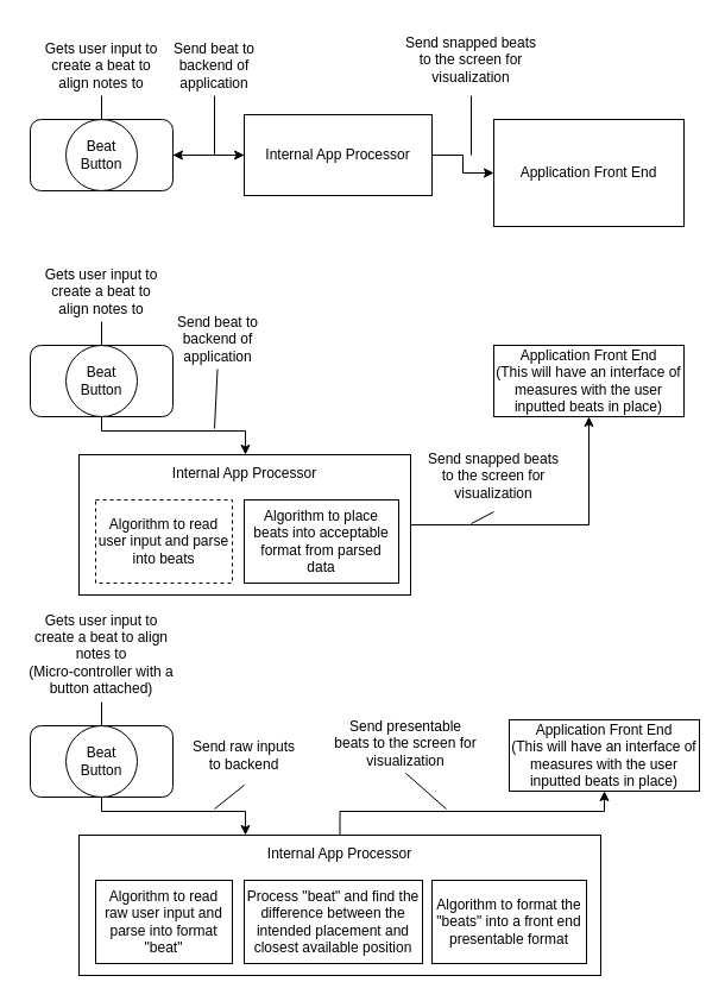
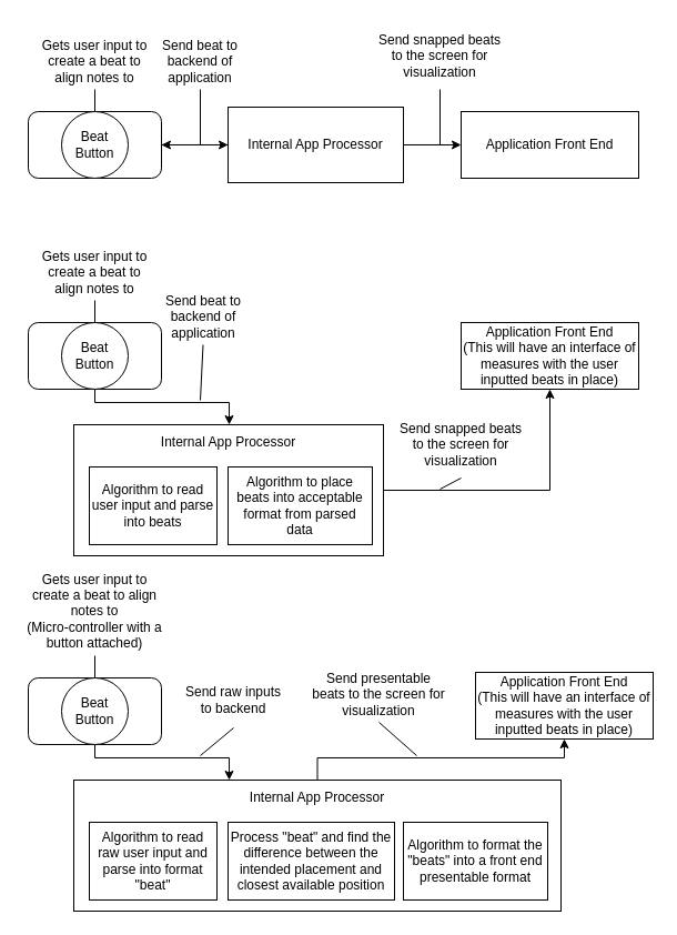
  <mxCell id="0" />
  <mxCell id="1" parent="0" />
  <mxCell id="2" style="edgeStyle=orthogonalEdgeStyle;rounded=0;orthogonalLoop=1;jettySize=auto;html=1;" edge="1" parent="1" source="3" target="7"><mxGeometry relative="1" as="geometry"><mxPoint x="325" y="130" as="targetPoint" /></mxGeometry></mxCell>
  <mxCell id="3" value="" style="rounded=1;whiteSpace=wrap;html=1;" vertex="1" parent="1"><mxGeometry x="25" y="100" width="120" height="60" as="geometry" /></mxCell>
  <mxCell id="4" value="Beat Button" style="ellipse;whiteSpace=wrap;html=1;aspect=fixed;" vertex="1" parent="1"><mxGeometry x="55" y="100" width="60" height="60" as="geometry" /></mxCell>
  <mxCell id="5" style="edgeStyle=orthogonalEdgeStyle;rounded=0;orthogonalLoop=1;jettySize=auto;html=1;" edge="1" parent="1" source="7" target="8"><mxGeometry relative="1" as="geometry"><mxPoint x="465" y="130" as="targetPoint" /></mxGeometry></mxCell>
  <mxCell id="6" value="" style="edgeStyle=orthogonalEdgeStyle;rounded=0;orthogonalLoop=1;jettySize=auto;html=1;" edge="1" parent="1" source="7" target="3"><mxGeometry relative="1" as="geometry" /></mxCell>
  <mxCell id="7" value="Internal App Processor" style="rounded=0;whiteSpace=wrap;html=1;" vertex="1" parent="1"><mxGeometry x="205" y="96" width="158" height="68" as="geometry" /></mxCell>
- <mxCell id="8" value="Application Front End" style="rounded=0;whiteSpace=wrap;html=1;" vertex="1" parent="1"><mxGeometry x="415" y="100" width="160" height="90" as="geometry" /></mxCell>
+ <mxCell id="8" value="Application Front End" style="rounded=0;whiteSpace=wrap;html=1;" vertex="1" parent="1"><mxGeometry x="415" y="100" width="160" height="60" as="geometry" /></mxCell>
  <mxCell id="9" value="Send beat to backend of application" style="text;html=1;strokeColor=none;fillColor=none;align=center;verticalAlign=middle;whiteSpace=wrap;rounded=0;" vertex="1" parent="1"><mxGeometry x="135" y="30" width="90" height="50" as="geometry" /></mxCell>
  <mxCell id="10" value="Send snapped beats to the screen for visualization" style="text;html=1;strokeColor=none;fillColor=none;align=center;verticalAlign=middle;whiteSpace=wrap;rounded=0;" vertex="1" parent="1"><mxGeometry x="335" y="20" width="122" height="60" as="geometry" /></mxCell>
  <mxCell id="11" value="" style="endArrow=none;html=1;entryX=0.5;entryY=1;entryDx=0;entryDy=0;" edge="1" parent="1" target="9"><mxGeometry width="50" height="50" relative="1" as="geometry"><mxPoint x="180" y="130" as="sourcePoint" /><mxPoint x="185" y="200" as="targetPoint" /></mxGeometry></mxCell>
  <mxCell id="12" value="" style="endArrow=none;html=1;entryX=0.5;entryY=1;entryDx=0;entryDy=0;" edge="1" parent="1" target="10"><mxGeometry width="50" height="50" relative="1" as="geometry"><mxPoint x="396" y="130" as="sourcePoint" /><mxPoint x="75" y="190" as="targetPoint" /></mxGeometry></mxCell>
  <mxCell id="13" value="" style="endArrow=none;html=1;exitX=0.5;exitY=0;exitDx=0;exitDy=0;" edge="1" parent="1" source="4" target="14"><mxGeometry width="50" height="50" relative="1" as="geometry"><mxPoint x="25" y="240" as="sourcePoint" /><mxPoint x="75" y="190" as="targetPoint" /></mxGeometry></mxCell>
  <mxCell id="14" value="Gets user input to create a beat to align notes to" style="text;html=1;strokeColor=none;fillColor=none;align=center;verticalAlign=middle;whiteSpace=wrap;rounded=0;" vertex="1" parent="1"><mxGeometry x="35" y="30" width="100" height="50" as="geometry" /></mxCell>
  <mxCell id="15" style="edgeStyle=orthogonalEdgeStyle;rounded=0;orthogonalLoop=1;jettySize=auto;html=1;" edge="1" parent="1" source="16" target="19"><mxGeometry relative="1" as="geometry"><mxPoint x="325" y="320" as="targetPoint" /><Array as="points"><mxPoint x="85" y="362" /><mxPoint x="206" y="362" /></Array></mxGeometry></mxCell>
  <mxCell id="16" value="" style="rounded=1;whiteSpace=wrap;html=1;" vertex="1" parent="1"><mxGeometry x="25" y="290" width="120" height="60" as="geometry" /></mxCell>
  <mxCell id="17" value="Beat Button" style="ellipse;whiteSpace=wrap;html=1;aspect=fixed;" vertex="1" parent="1"><mxGeometry x="55" y="290" width="60" height="60" as="geometry" /></mxCell>
  <mxCell id="18" style="edgeStyle=orthogonalEdgeStyle;rounded=0;orthogonalLoop=1;jettySize=auto;html=1;" edge="1" parent="1" source="19" target="20"><mxGeometry relative="1" as="geometry"><mxPoint x="465" y="320" as="targetPoint" /></mxGeometry></mxCell>
  <mxCell id="19" value="Internal App Processor&lt;br&gt;&lt;br&gt;&lt;br&gt;&lt;br&gt;&lt;br&gt;&lt;br&gt;&lt;br&gt;" style="rounded=0;whiteSpace=wrap;html=1;" vertex="1" parent="1"><mxGeometry x="66" y="382" width="279" height="118" as="geometry" /></mxCell>
  <mxCell id="20" value="Application Front End&lt;br&gt;(This will have an interface of measures with the user inputted beats in place)" style="rounded=0;whiteSpace=wrap;html=1;" vertex="1" parent="1"><mxGeometry x="415" y="290" width="160" height="60" as="geometry" /></mxCell>
  <mxCell id="21" value="Send beat to backend of application" style="text;html=1;strokeColor=none;fillColor=none;align=center;verticalAlign=middle;whiteSpace=wrap;rounded=0;" vertex="1" parent="1"><mxGeometry x="137.5" y="260" width="90" height="50" as="geometry" /></mxCell>
  <mxCell id="22" value="Send snapped beats to the screen for visualization" style="text;html=1;strokeColor=none;fillColor=none;align=center;verticalAlign=middle;whiteSpace=wrap;rounded=0;" vertex="1" parent="1"><mxGeometry x="354" y="370" width="122" height="60" as="geometry" /></mxCell>
  <mxCell id="23" value="" style="endArrow=none;html=1;entryX=0.5;entryY=1;entryDx=0;entryDy=0;" edge="1" parent="1" target="21"><mxGeometry width="50" height="50" relative="1" as="geometry"><mxPoint x="180" y="360" as="sourcePoint" /><mxPoint x="185" y="390" as="targetPoint" /></mxGeometry></mxCell>
  <mxCell id="24" value="" style="endArrow=none;html=1;entryX=0.5;entryY=1;entryDx=0;entryDy=0;" edge="1" parent="1" target="22"><mxGeometry width="50" height="50" relative="1" as="geometry"><mxPoint x="396" y="440" as="sourcePoint" /><mxPoint x="75" y="380" as="targetPoint" /></mxGeometry></mxCell>
  <mxCell id="25" value="" style="endArrow=none;html=1;exitX=0.5;exitY=0;exitDx=0;exitDy=0;" edge="1" parent="1" source="17" target="26"><mxGeometry width="50" height="50" relative="1" as="geometry"><mxPoint x="25" y="430" as="sourcePoint" /><mxPoint x="75" y="380" as="targetPoint" /></mxGeometry></mxCell>
  <mxCell id="26" value="Gets user input to create a beat to align notes to" style="text;html=1;strokeColor=none;fillColor=none;align=center;verticalAlign=middle;whiteSpace=wrap;rounded=0;" vertex="1" parent="1"><mxGeometry x="35" y="220" width="100" height="50" as="geometry" /></mxCell>
- <mxCell id="27" value="Algorithm to read user input and parse into beats" style="rounded=0;whiteSpace=wrap;html=1;dashed=1;" vertex="1" parent="1"><mxGeometry x="80" y="420" width="115" height="70" as="geometry" /></mxCell>
+ <mxCell id="27" value="Algorithm to read user input and parse into beats" style="rounded=0;whiteSpace=wrap;html=1;" vertex="1" parent="1"><mxGeometry x="80" y="420" width="115" height="70" as="geometry" /></mxCell>
  <mxCell id="28" value="Algorithm to place beats into acceptable format from parsed data" style="rounded=0;whiteSpace=wrap;html=1;" vertex="1" parent="1"><mxGeometry x="205" y="420" width="130" height="70" as="geometry" /></mxCell>
  <mxCell id="29" style="edgeStyle=orthogonalEdgeStyle;rounded=0;orthogonalLoop=1;jettySize=auto;html=1;" edge="1" parent="1" source="30" target="33"><mxGeometry relative="1" as="geometry"><mxPoint x="325" y="640" as="targetPoint" /><Array as="points"><mxPoint x="85" y="682" /><mxPoint x="206" y="682" /></Array></mxGeometry></mxCell>
  <mxCell id="30" value="" style="rounded=1;whiteSpace=wrap;html=1;" vertex="1" parent="1"><mxGeometry x="25" y="610" width="120" height="60" as="geometry" /></mxCell>
  <mxCell id="31" value="Beat Button" style="ellipse;whiteSpace=wrap;html=1;aspect=fixed;" vertex="1" parent="1"><mxGeometry x="55" y="610" width="60" height="60" as="geometry" /></mxCell>
  <mxCell id="32" style="edgeStyle=orthogonalEdgeStyle;rounded=0;orthogonalLoop=1;jettySize=auto;html=1;" edge="1" parent="1" source="33" target="34"><mxGeometry relative="1" as="geometry"><mxPoint x="465" y="640" as="targetPoint" /></mxGeometry></mxCell>
  <mxCell id="33" value="Internal App Processor&lt;br&gt;&lt;br&gt;&lt;br&gt;&lt;br&gt;&lt;br&gt;&lt;br&gt;&lt;br&gt;" style="rounded=0;whiteSpace=wrap;html=1;" vertex="1" parent="1"><mxGeometry x="66" y="702" width="439" height="118" as="geometry" /></mxCell>
  <mxCell id="34" value="Application Front End&lt;br&gt;(This will have an interface of measures with the user inputted beats in place)" style="rounded=0;whiteSpace=wrap;html=1;" vertex="1" parent="1"><mxGeometry x="428" y="605" width="160" height="60" as="geometry" /></mxCell>
- <mxCell id="35" value="Send raw inputs to backend" style="text;html=1;strokeColor=none;fillColor=none;align=center;verticalAlign=middle;whiteSpace=wrap;rounded=0;" vertex="1" parent="1"><mxGeometry x="160" y="610" width="90" height="50" as="geometry" /></mxCell>
+ <mxCell id="35" value="Send raw inputs to backend" style="text;html=1;strokeColor=none;fillColor=none;align=center;verticalAlign=middle;whiteSpace=wrap;rounded=0;" vertex="1" parent="1"><mxGeometry x="165" y="605" width="90" height="50" as="geometry" /></mxCell>
  <mxCell id="36" value="Send presentable beats to the screen for visualization" style="text;html=1;strokeColor=none;fillColor=none;align=center;verticalAlign=middle;whiteSpace=wrap;rounded=0;" vertex="1" parent="1"><mxGeometry x="280" y="600" width="122" height="50" as="geometry" /></mxCell>
  <mxCell id="37" value="" style="endArrow=none;html=1;entryX=0.5;entryY=1;entryDx=0;entryDy=0;" edge="1" parent="1" target="35"><mxGeometry width="50" height="50" relative="1" as="geometry"><mxPoint x="180" y="680" as="sourcePoint" /><mxPoint x="185" y="710" as="targetPoint" /></mxGeometry></mxCell>
  <mxCell id="38" value="" style="endArrow=none;html=1;entryX=0.5;entryY=1;entryDx=0;entryDy=0;" edge="1" parent="1" target="36"><mxGeometry width="50" height="50" relative="1" as="geometry"><mxPoint x="375" y="680" as="sourcePoint" /><mxPoint x="75" y="700" as="targetPoint" /></mxGeometry></mxCell>
  <mxCell id="39" value="" style="endArrow=none;html=1;exitX=0.5;exitY=0;exitDx=0;exitDy=0;" edge="1" parent="1" source="31" target="40"><mxGeometry width="50" height="50" relative="1" as="geometry"><mxPoint x="25" y="750" as="sourcePoint" /><mxPoint x="75" y="700" as="targetPoint" /></mxGeometry></mxCell>
  <mxCell id="40" value="Gets user input to create a beat to align notes to&lt;br&gt;(Micro-controller with a button attached)" style="text;html=1;strokeColor=none;fillColor=none;align=center;verticalAlign=middle;whiteSpace=wrap;rounded=0;" vertex="1" parent="1"><mxGeometry x="20" y="510" width="130" height="80" as="geometry" /></mxCell>
  <mxCell id="41" value="Algorithm to read raw user input and parse into format &quot;beat&quot;" style="rounded=0;whiteSpace=wrap;html=1;" vertex="1" parent="1"><mxGeometry x="80" y="740" width="115" height="70" as="geometry" /></mxCell>
  <mxCell id="42" value="Algorithm to format the &quot;beats&quot; into a front end presentable format" style="rounded=0;whiteSpace=wrap;html=1;" vertex="1" parent="1"><mxGeometry x="363" y="740" width="130" height="70" as="geometry" /></mxCell>
  <mxCell id="43" value="Process &quot;beat&quot; and find the difference between the intended placement and closest available position" style="rounded=0;whiteSpace=wrap;html=1;" vertex="1" parent="1"><mxGeometry x="205" y="740" width="150" height="70" as="geometry" /></mxCell>
